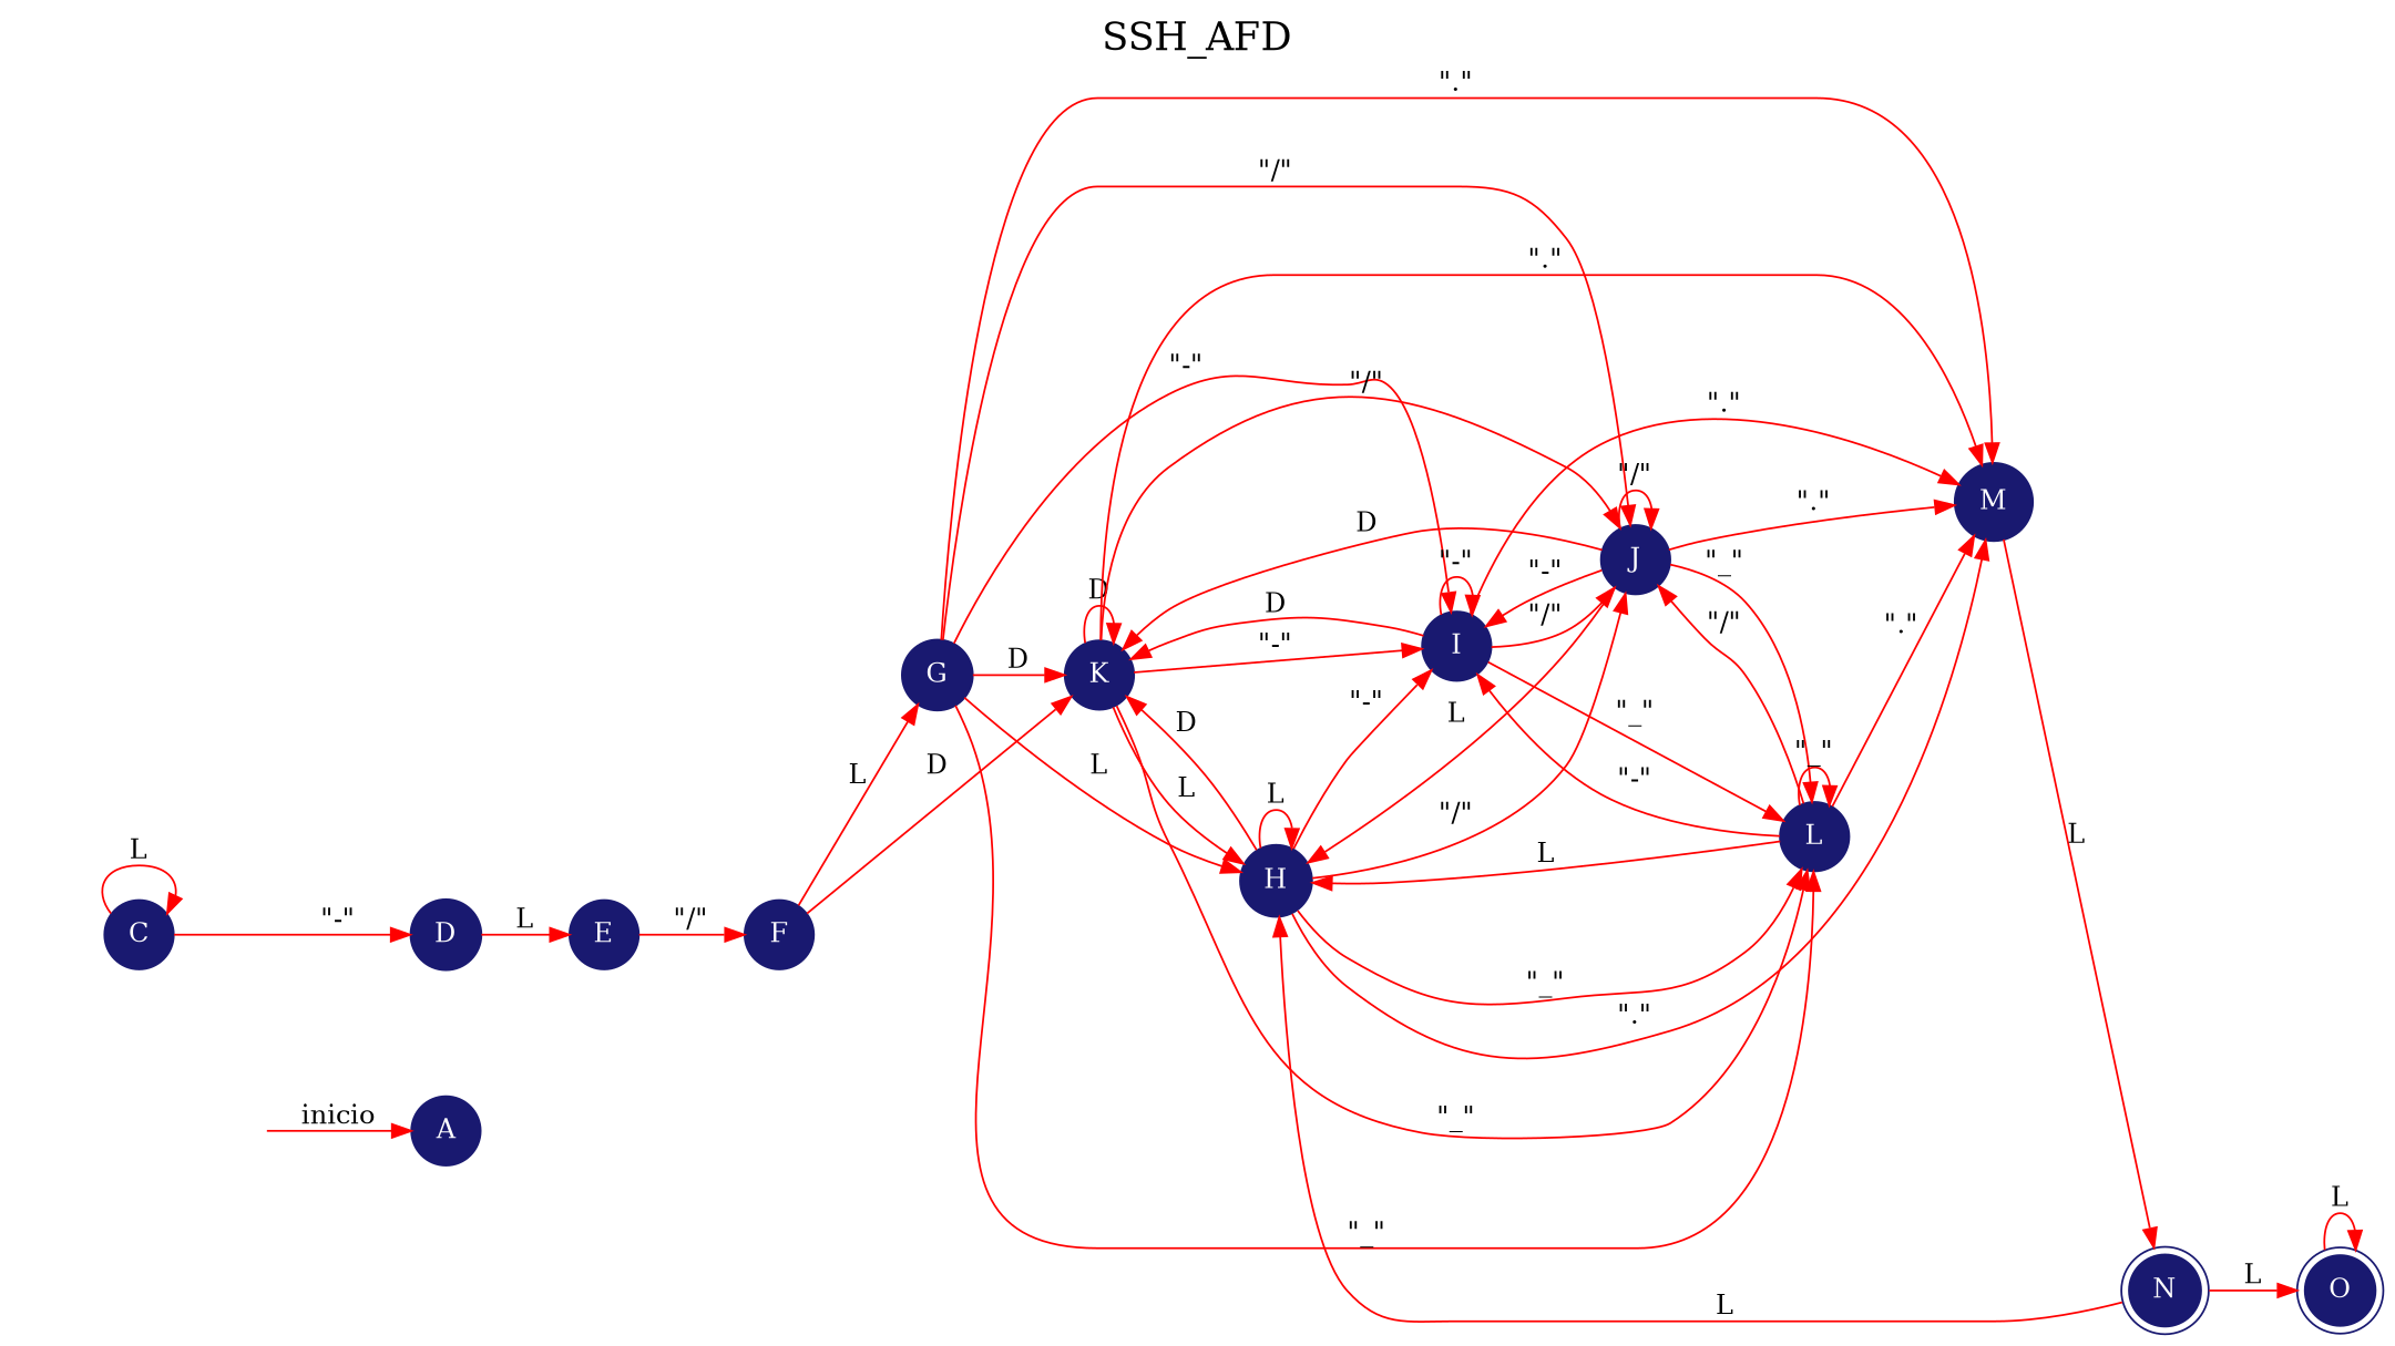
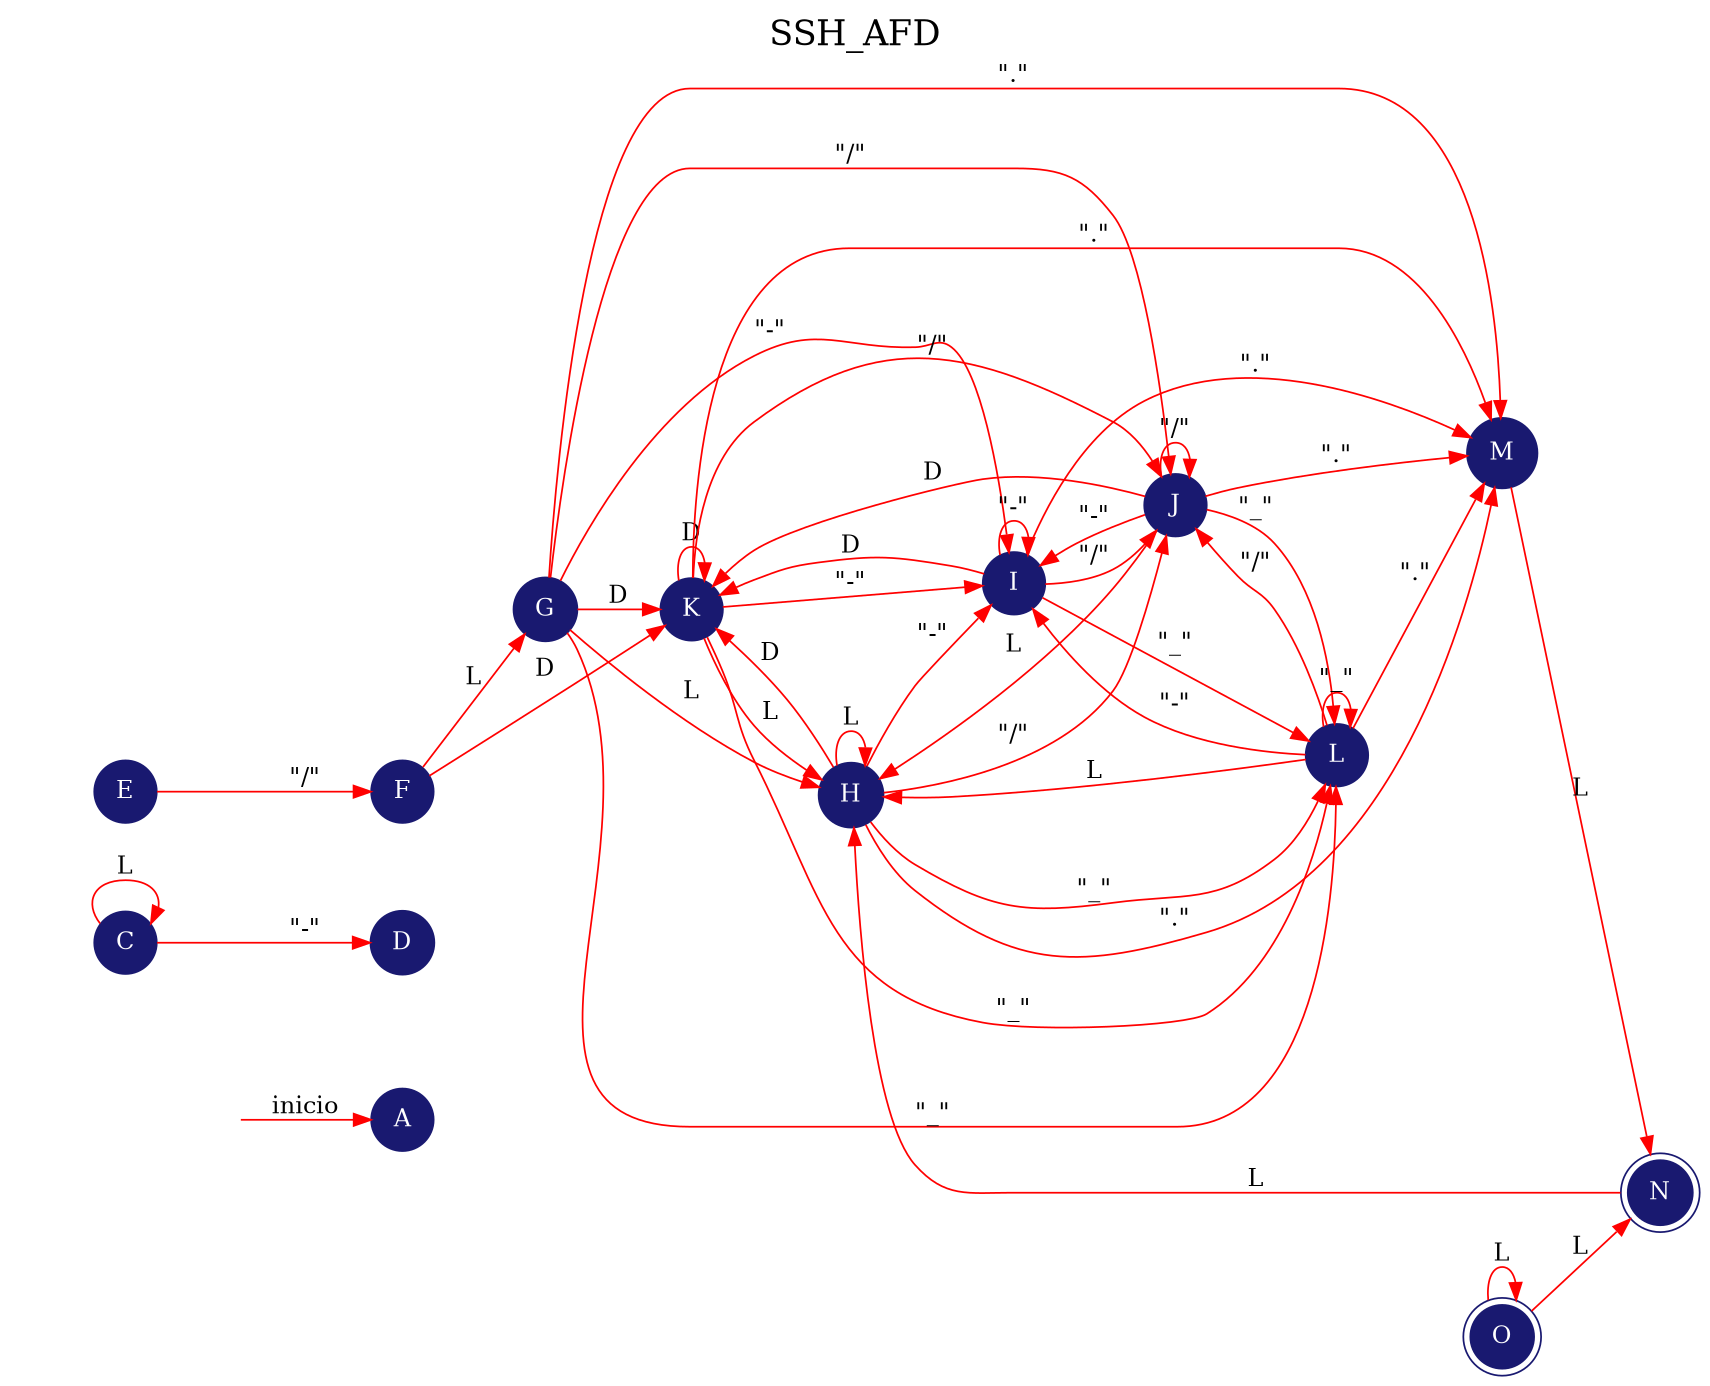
  digraph {
    fontsize=20
    label=SSH_AFD
    labelloc=t
    rankdir=LR
    node [color=midnightblue fontcolor=white shape=circle style=filled]
    edge [color=red]
    secret_node [style=invis]
    A
    C
    D
    E
    F
    G
    K
    H
    I
    J
    L
    M
    N [shape=doublecircle]
    O [shape=doublecircle]
    secret_node -> A [label=inicio]
    C -> C [label=L]
    C -> D [label="\"-\""]
-   D -> E [label=L]
    E -> F [label="\"/\""]
    F -> G [label=L]
    F -> K [label=D]
    G -> K [label=D]
    G -> H [label=L]
    G -> I [label="\"-\""]
    G -> J [label="\"/\""]
    G -> L [label="\"_\""]
    G -> M [label="\".\""]
    K -> K [label=D]
    K -> H [label=L]
    K -> I [label="\"-\""]
    K -> J [label="\"/\""]
    K -> L [label="\"_\""]
    K -> M [label="\".\""]
    H -> K [label=D]
    H -> H [label=L]
    H -> I [label="\"-\""]
    H -> J [label="\"/\""]
    H -> L [label="\"_\""]
    H -> M [label="\".\""]
    I -> K [label=D]
    I -> I [label="\"-\""]
    I -> J [label="\"/\""]
    I -> L [label="\"_\""]
    I -> M [label="\".\""]
    J -> K [label=D]
    J -> H [label=L]
    J -> I [label="\"-\""]
    J -> J [label="\"/\""]
    J -> L [label="\"_\""]
    J -> M [label="\".\""]
    L -> H [label=L]
    L -> I [label="\"-\""]
    L -> J [label="\"/\""]
    L -> L [label="\"_\""]
    L -> M [label="\".\""]
    M -> N [label=L]
    N -> H [label=L]
-   N -> O [label=L]
+   O -> N [label=L]
    O -> O [label=L]
  }
